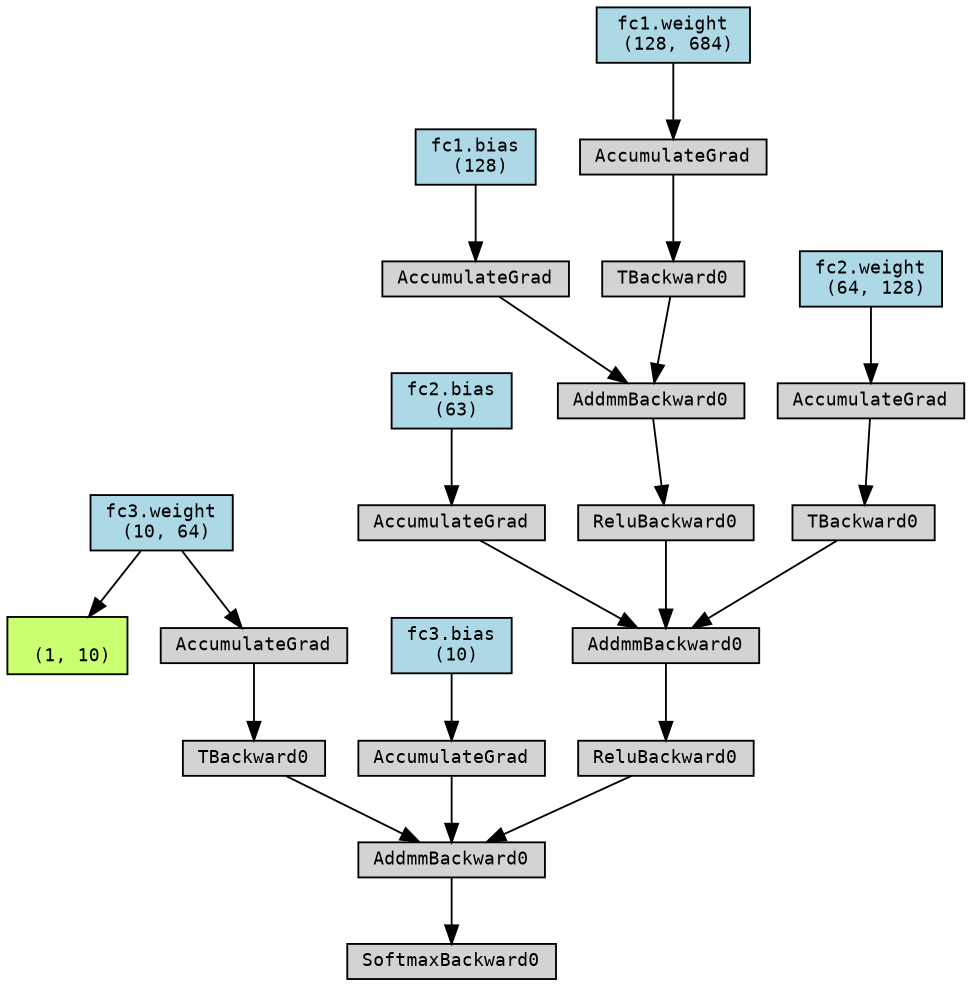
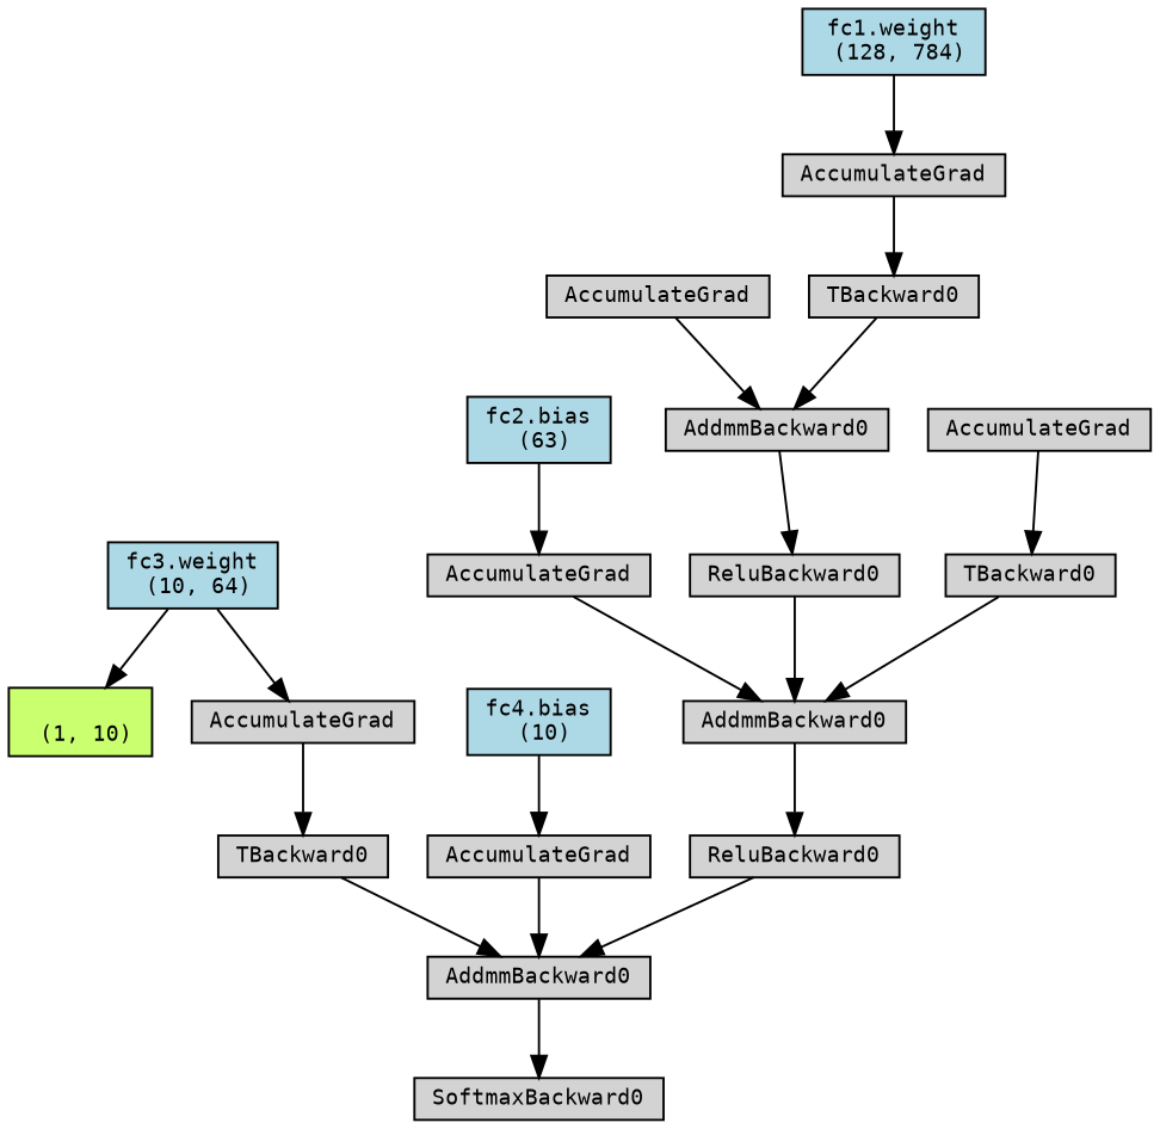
  digraph {
    node [align=left fontname=monospace fontsize=10 ranksep=0.1 shape=box style=filled]
    n1 [fillcolor=darkolivegreen1 height=0.2 label="\n (1, 10)"]
    n2 [height=0.2 label=SoftmaxBackward0]
    n3 [height=0.2 label=AddmmBackward0]
    n4 [height=0.2 label=AccumulateGrad]
-   n5 [fillcolor=lightblue height=0.2 label="fc3.bias\n (10)"]
+   n5 [fillcolor=lightblue height=0.2 label="fc4.bias\n (10)"]
    n6 [height=0.2 label=ReluBackward0]
    n7 [height=0.2 label=AddmmBackward0]
    n8 [height=0.2 label=AccumulateGrad]
    n9 [fillcolor=lightblue height=0.2 label="fc2.bias\n (63)"]
    n10 [height=0.2 label=ReluBackward0]
    n11 [height=0.2 label=AddmmBackward0]
    n12 [height=0.2 label=AccumulateGrad]
-   n13 [fillcolor=lightblue height=0.2 label="fc1.bias\n (128)"]
    n14 [height=0.2 label=TBackward0]
    n15 [height=0.2 label=AccumulateGrad]
-   n16 [fillcolor=lightblue height=0.2 label="fc1.weight\n (128, 684)"]
+   n16 [fillcolor=lightblue height=0.2 label="fc1.weight\n (128, 784)"]
    n17 [height=0.2 label=TBackward0]
    n18 [height=0.2 label=AccumulateGrad]
-   n19 [fillcolor=lightblue height=0.2 label="fc2.weight\n (64, 128)"]
    n20 [height=0.2 label=TBackward0]
    n21 [height=0.2 label=AccumulateGrad]
    n22 [fillcolor=lightblue height=0.2 label="fc3.weight\n (10, 64)"]
    n3 -> n2
    n4 -> n3
    n5 -> n4
    n6 -> n3
    n7 -> n6
    n8 -> n7
    n9 -> n8
    n10 -> n7
    n11 -> n10
    n12 -> n11
-   n13 -> n12
    n14 -> n11
    n15 -> n14
    n16 -> n15
    n17 -> n7
    n18 -> n17
-   n19 -> n18
    n20 -> n3
    n21 -> n20
    n22 -> n1
    n22 -> n21
  }
